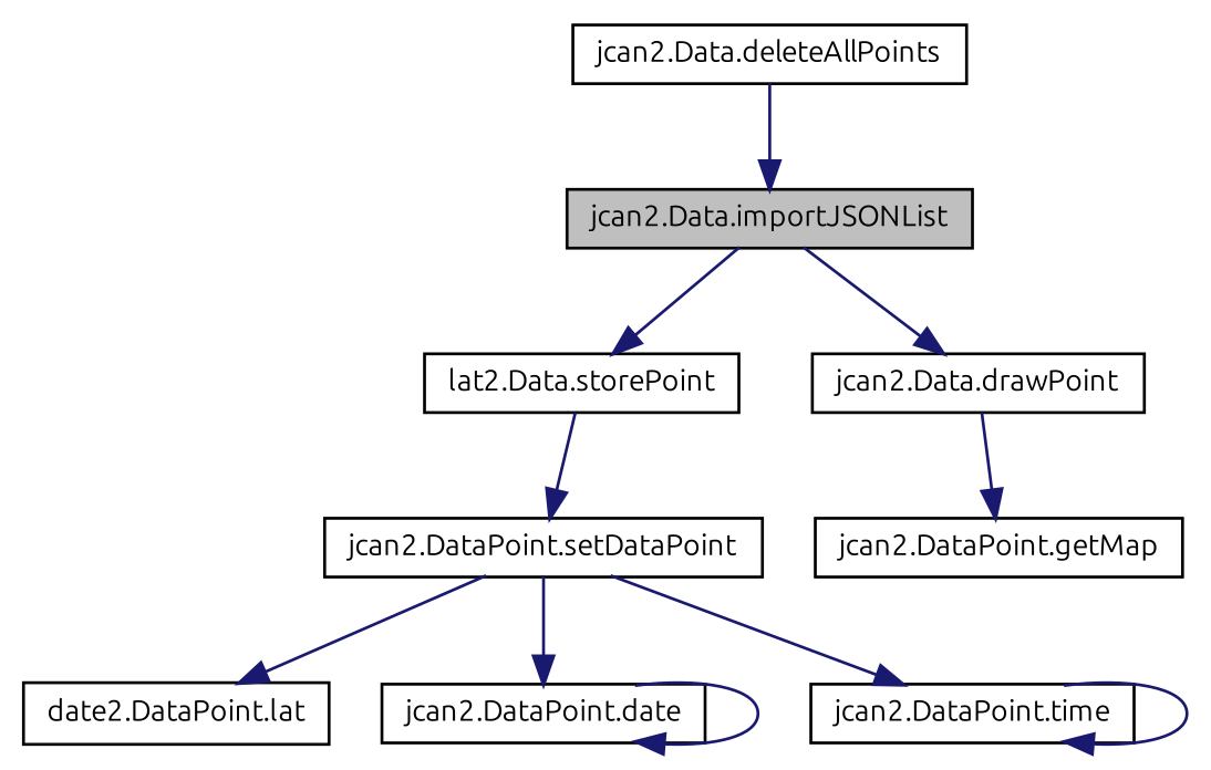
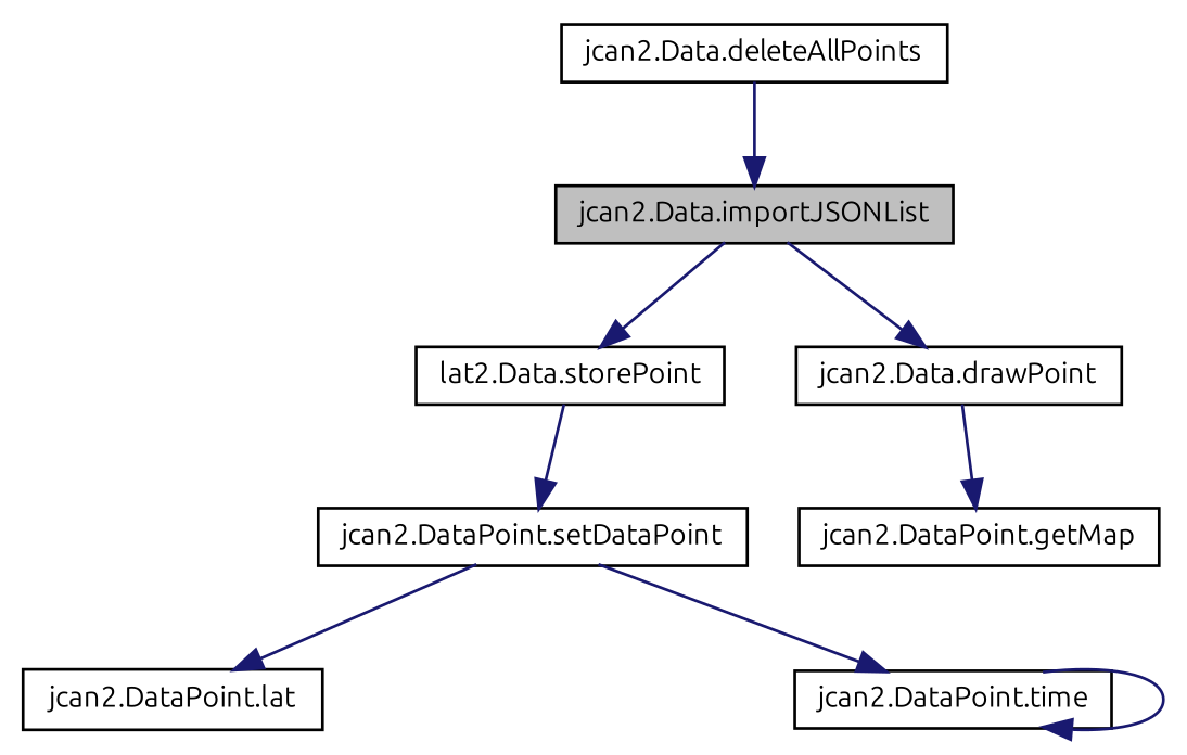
  digraph {
    fontname=Ubuntu
    rankdir=TB
    node [color=black fillcolor=white fontname=Ubuntu fontsize=10 shape=record style=filled]
    edge [color=midnightblue fontname=Ubuntu fontsize=10 labelfontname=Helvetica labelfontsize=10 style=solid]
    n1 [fillcolor=grey75 fontcolor=black height=0.2 label="jcan2.Data.importJSONList" width=0.4]
    n2 [height=0.2 label="lat2.Data.storePoint" width=0.4]
    n3 [height=0.2 label="jcan2.Data.drawPoint" width=0.4]
    n4 [height=0.2 label="jcan2.Data.deleteAllPoints" width=0.4]
    n5 [height=0.2 label="jcan2.DataPoint.setDataPoint" width=0.4]
    n6 [height=0.2 label="jcan2.DataPoint.getMap" width=0.4]
-   n7 [height=0.2 label="date2.DataPoint.lat" width=0.4]
-   n8 [height=0.2 label="jcan2.DataPoint.date" width=0.4]
+   n7 [height=0.2 label="jcan2.DataPoint.lat" width=0.4]
    n9 [height=0.2 label="jcan2.DataPoint.time" width=0.4]
    n1 -> n2
    n1 -> n3
    n2 -> n5
    n3 -> n6
    n4 -> n1
    n5 -> n7
-   n5 -> n8
    n5 -> n9
-   n8 -> n8
    n9 -> n9
  }
